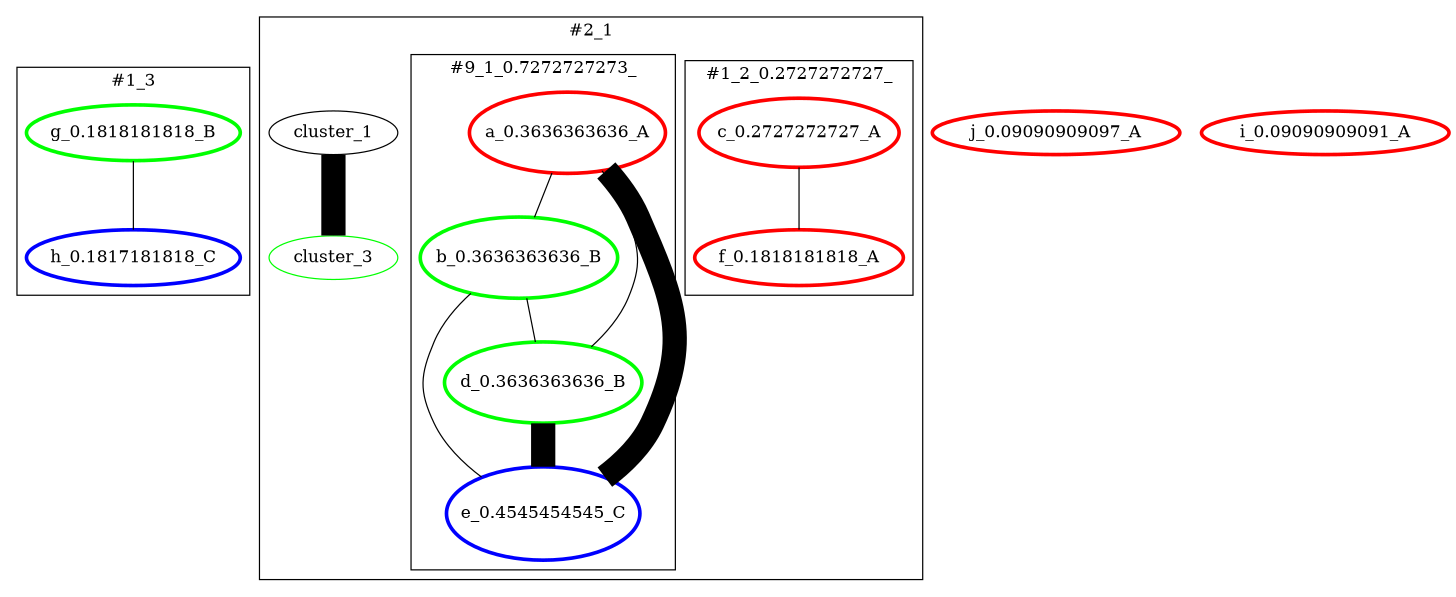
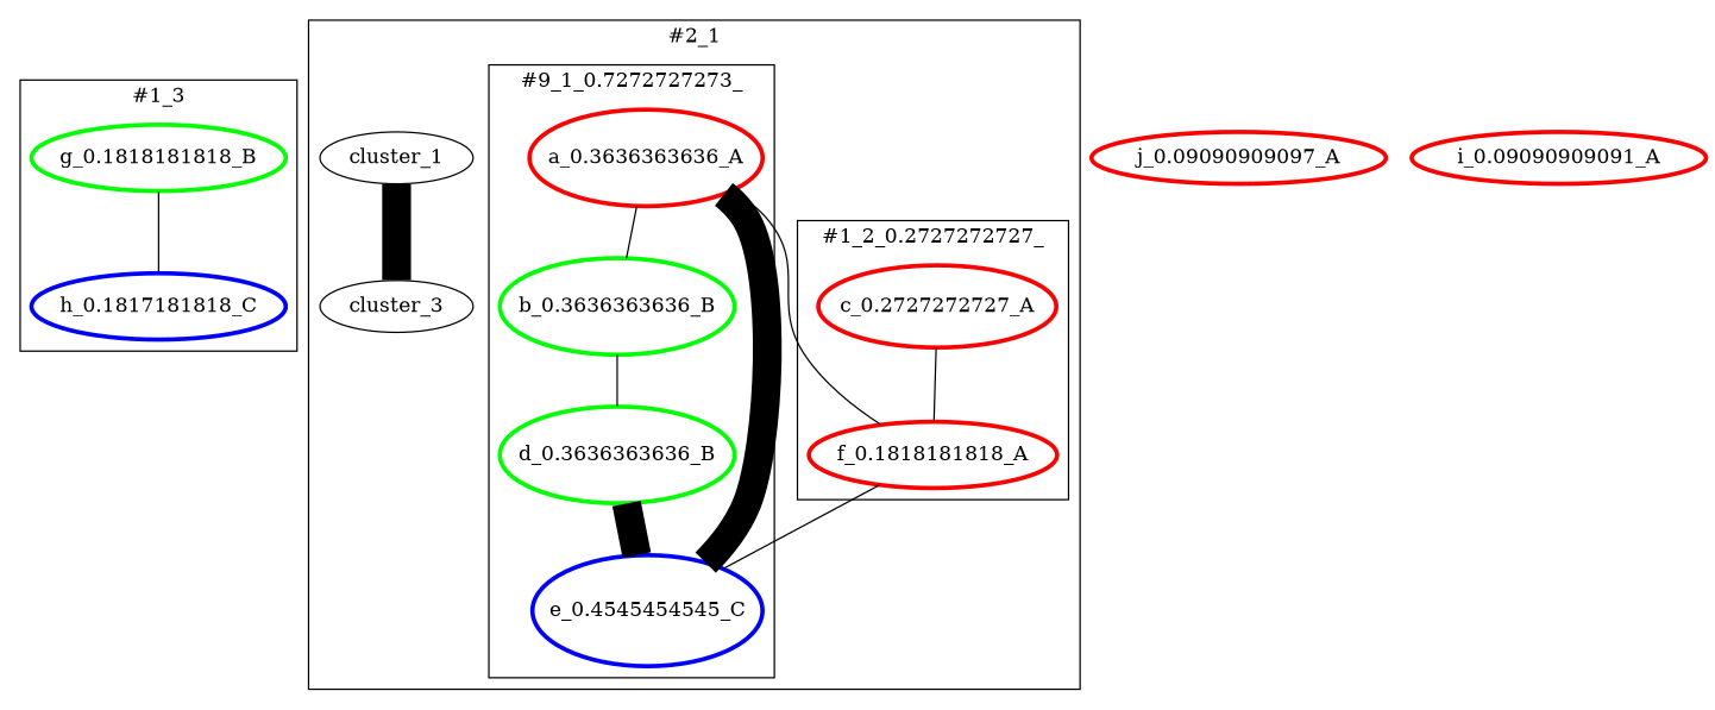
  digraph {
    node [color="#FF0000" style="setlinewidth(3)"]
    edge [dir=none style="setlinewidth(1)"]
    n1 [color="#00FF00" height=0.642857143 label="g_0.1818181818_B" width=0.9642857144999999]
    n2 [color="#0000FF" height=0.642857143 label="h_0.1817181818_C" width=0.9642857144999999]
    n3 [height=0.7857142855 label="c_0.2727272727_A" width=1.17857142825]
    n4 [height=0.642857143 label="f_0.1818181818_A" width=0.9642857144999999]
    n5 [height=0.9285714285 label="a_0.3636363636_A" width=1.39285714275]
    n6 [color="#00FF00" height=0.9285714285 label="b_0.3636363636_B" width=1.39285714275]
    n7 [color="#00FF00" height=0.9285714285 label="d_0.3636363636_B" width=1.39285714275]
    n8 [color="#0000FF" height=1.0714285715 label="e_0.4545454545_C" width=1.60714285725]
    n9 [label=cluster_1 color="" style=""]
-   cluster_3 [color="#00FF00" style=""]
+   cluster_3 [color="" style=""]
    n11 [height=0.5 label="j_0.09090909097_A" width=0.75]
    n12 [height=0.5 label="i_0.09090909091_A" width=0.75]
    subgraph cluster_1 {
      label="#1_3"
      n1
      n2
    }
    subgraph cluster_2 {
      label="#2_1"
      n9
      cluster_3
      subgraph cluster_3 {
        label="#1_2_0.2727272727_"
        n3
        n4
      }
      subgraph cluster_4 {
        label="#9_1_0.7272727273_"
        n5
        n6
        n7
        n8
      }
    }
    n1 -> n2
    n3 -> n4
    n5 -> n6
-   n5 -> n7
+   n5 -> n4
    n5 -> n8 [style="setlinewidth(20)"]
    n6 -> n7
-   n6 -> n8
+   n4 -> n8
    n7 -> n8 [style="setlinewidth(20)"]
    n9 -> cluster_3 [style="setlinewidth(20)"]
  }
